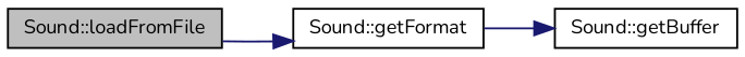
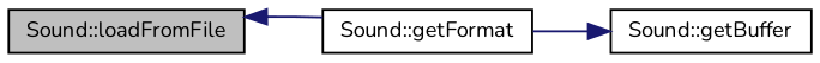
  digraph {
    fontname=Nunito
    rankdir=LR
    node [color=black fillcolor=white fontname=Nunito fontsize=10 shape=record style=filled]
    edge [color=midnightblue fontname=Nunito fontsize=10 labelfontname=Helvetica labelfontsize=10 style=solid]
    n1 [fillcolor=grey75 fontcolor=black height=0.2 label="Sound::loadFromFile" width=0.4]
    n2 [height=0.2 label="Sound::getFormat" width=0.4]
    n3 [height=0.2 label="Sound::getBuffer" width=0.4]
-   n1 -> n2
+   n2 -> n1
    n2 -> n3
  }
